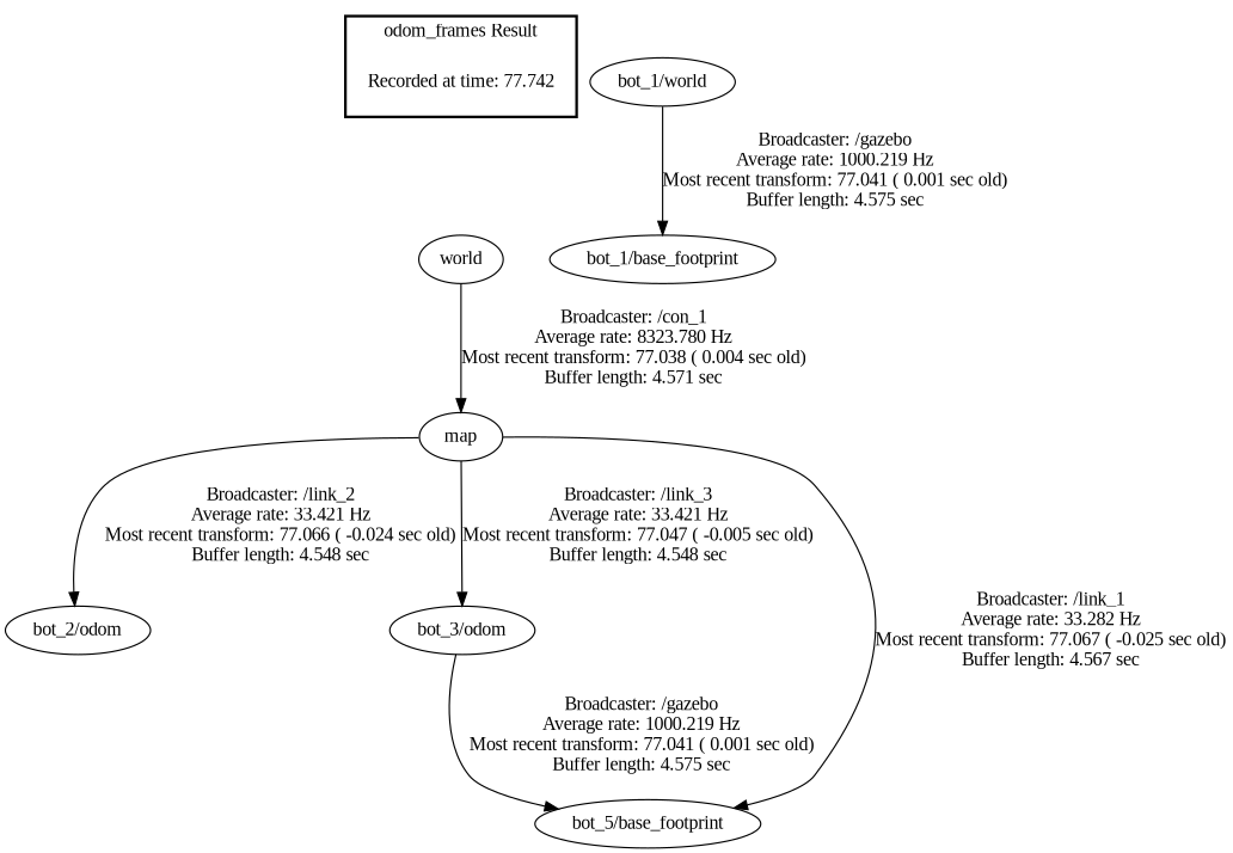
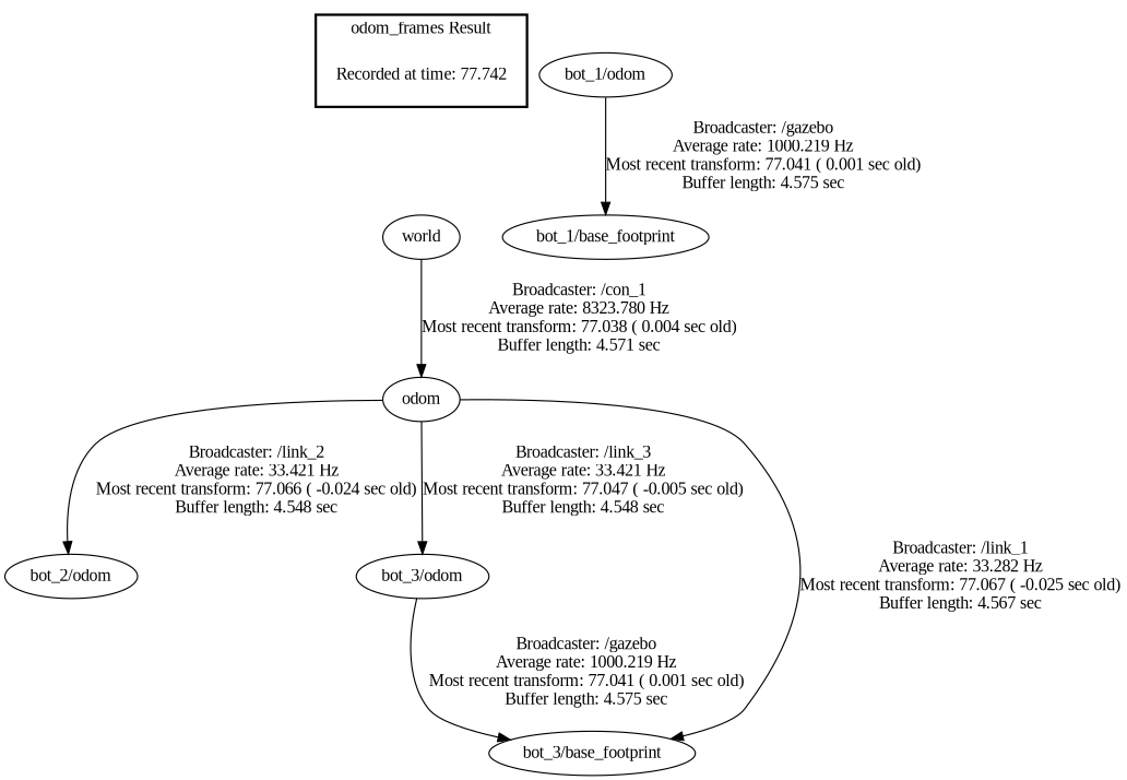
  digraph {
    fontname="Liberation Serif"
    node [fontname="Liberation Serif"]
    edge [fontname="Liberation Serif"]
    n1 [label="Recorded at time: 77.742" shape=plaintext]
    world
-   map
+   map [label=odom]
    "bot_2/odom"
    "bot_3/odom"
-   "bot_3/base_footprint" [label="bot_5/base_footprint"]
-   "bot_1/odom" [label="bot_1/world"]
+   "bot_3/base_footprint"
+   "bot_1/odom"
    "bot_1/base_footprint"
    subgraph cluster_1 {
      color=black
      label="odom_frames Result"
      style=bold
      n1
    }
    n1 -> world [style=invis]
    world -> map [label="Broadcaster: /con_1\nAverage rate: 8323.780 Hz\nMost recent transform: 77.038 ( 0.004 sec old)\nBuffer length: 4.571 sec\n"]
    map -> "bot_2/odom" [label="Broadcaster: /link_2\nAverage rate: 33.421 Hz\nMost recent transform: 77.066 ( -0.024 sec old)\nBuffer length: 4.548 sec\n"]
    map -> "bot_3/odom" [label="Broadcaster: /link_3\nAverage rate: 33.421 Hz\nMost recent transform: 77.047 ( -0.005 sec old)\nBuffer length: 4.548 sec\n"]
    map -> "bot_3/base_footprint" [label="Broadcaster: /link_1\nAverage rate: 33.282 Hz\nMost recent transform: 77.067 ( -0.025 sec old)\nBuffer length: 4.567 sec\n"]
    "bot_3/odom" -> "bot_3/base_footprint" [label="Broadcaster: /gazebo\nAverage rate: 1000.219 Hz\nMost recent transform: 77.041 ( 0.001 sec old)\nBuffer length: 4.575 sec\n"]
    "bot_1/odom" -> "bot_1/base_footprint" [label="Broadcaster: /gazebo\nAverage rate: 1000.219 Hz\nMost recent transform: 77.041 ( 0.001 sec old)\nBuffer length: 4.575 sec\n"]
  }
